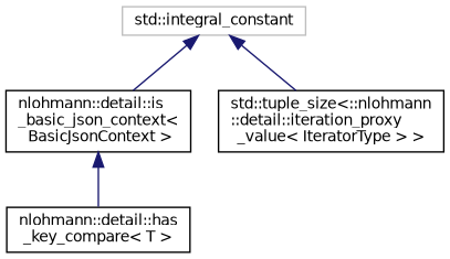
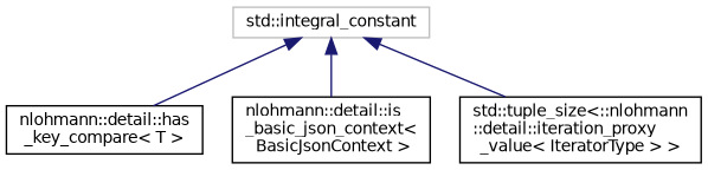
  digraph {
    rankdir=TB
    node [color=black fillcolor=white fontname=Helvetica fontsize=10 shape=record style=filled]
    edge [color=midnightblue dir=back fontname=Helvetica fontsize=10 labelfontname=Helvetica labelfontsize=10 style=solid]
    n1 [color=grey75 height=0.2 label="std::integral_constant" width=0.4]
    n2 [height=0.2 label="nlohmann::detail::has\l_key_compare\< T \>" width=0.4]
    n3 [height=0.2 label="nlohmann::detail::is\l_basic_json_context\<\l BasicJsonContext \>" width=0.4]
    n4 [height=0.2 label="std::tuple_size\<::nlohmann\l::detail::iteration_proxy\l_value\< IteratorType \> \>" width=0.4]
-   n3 -> n2
+   n1 -> n2
    n1 -> n3
    n1 -> n4
  }
